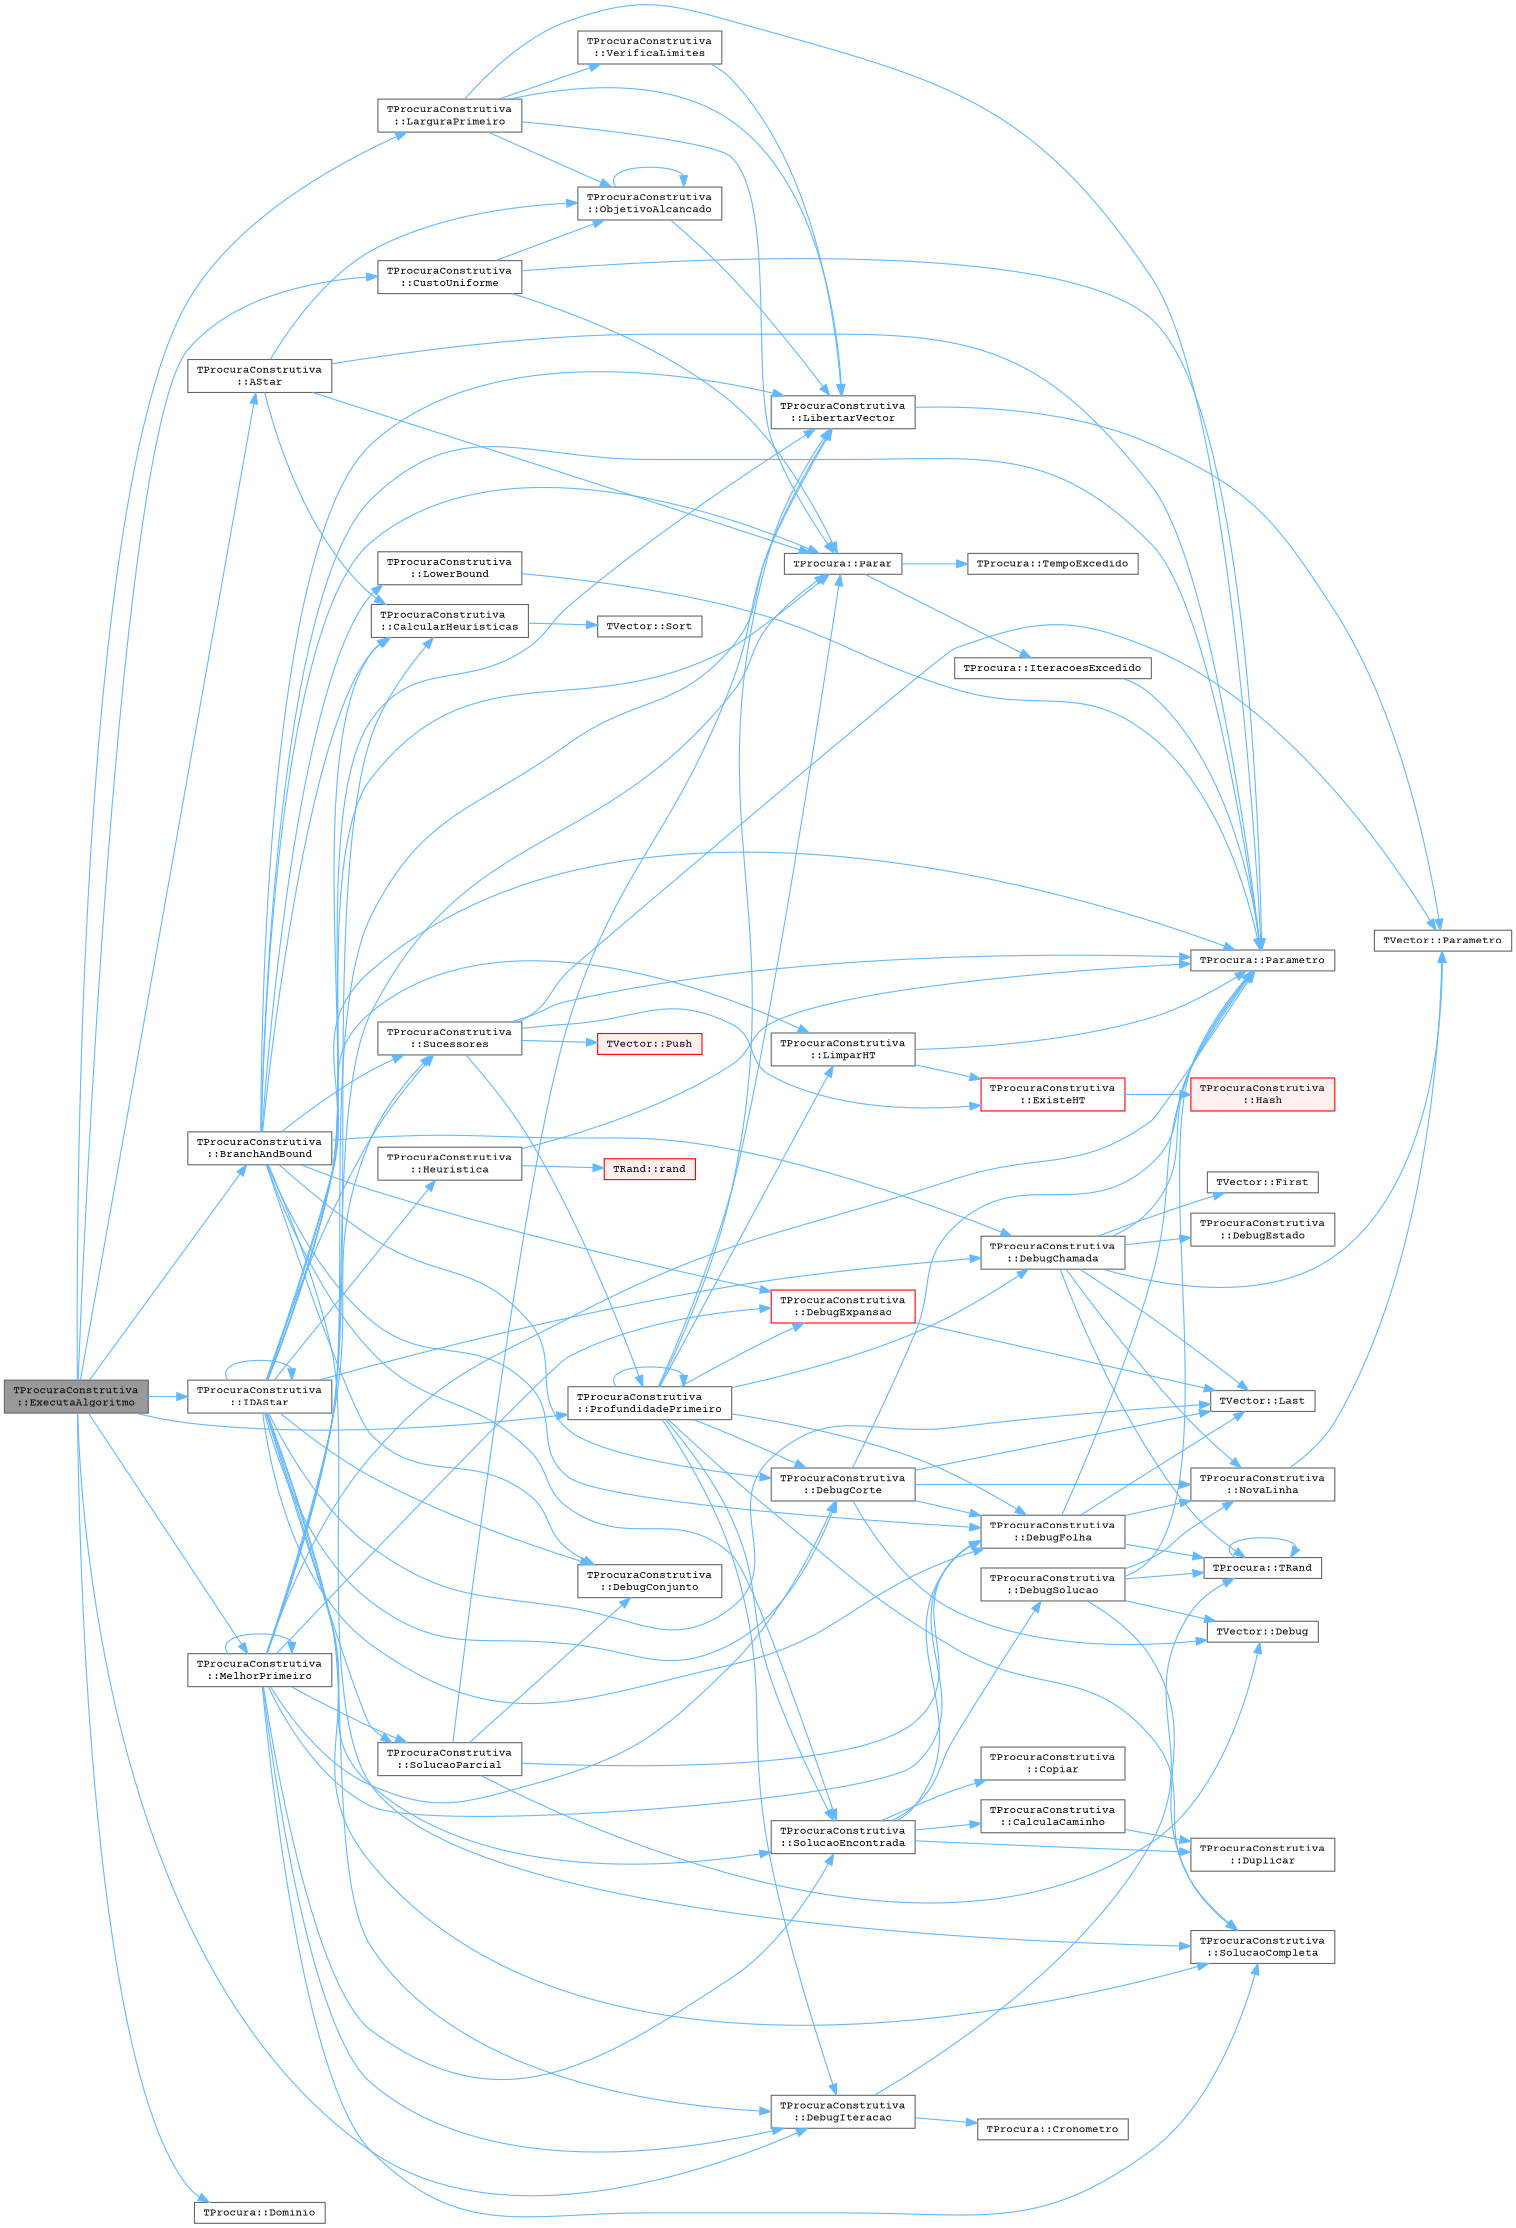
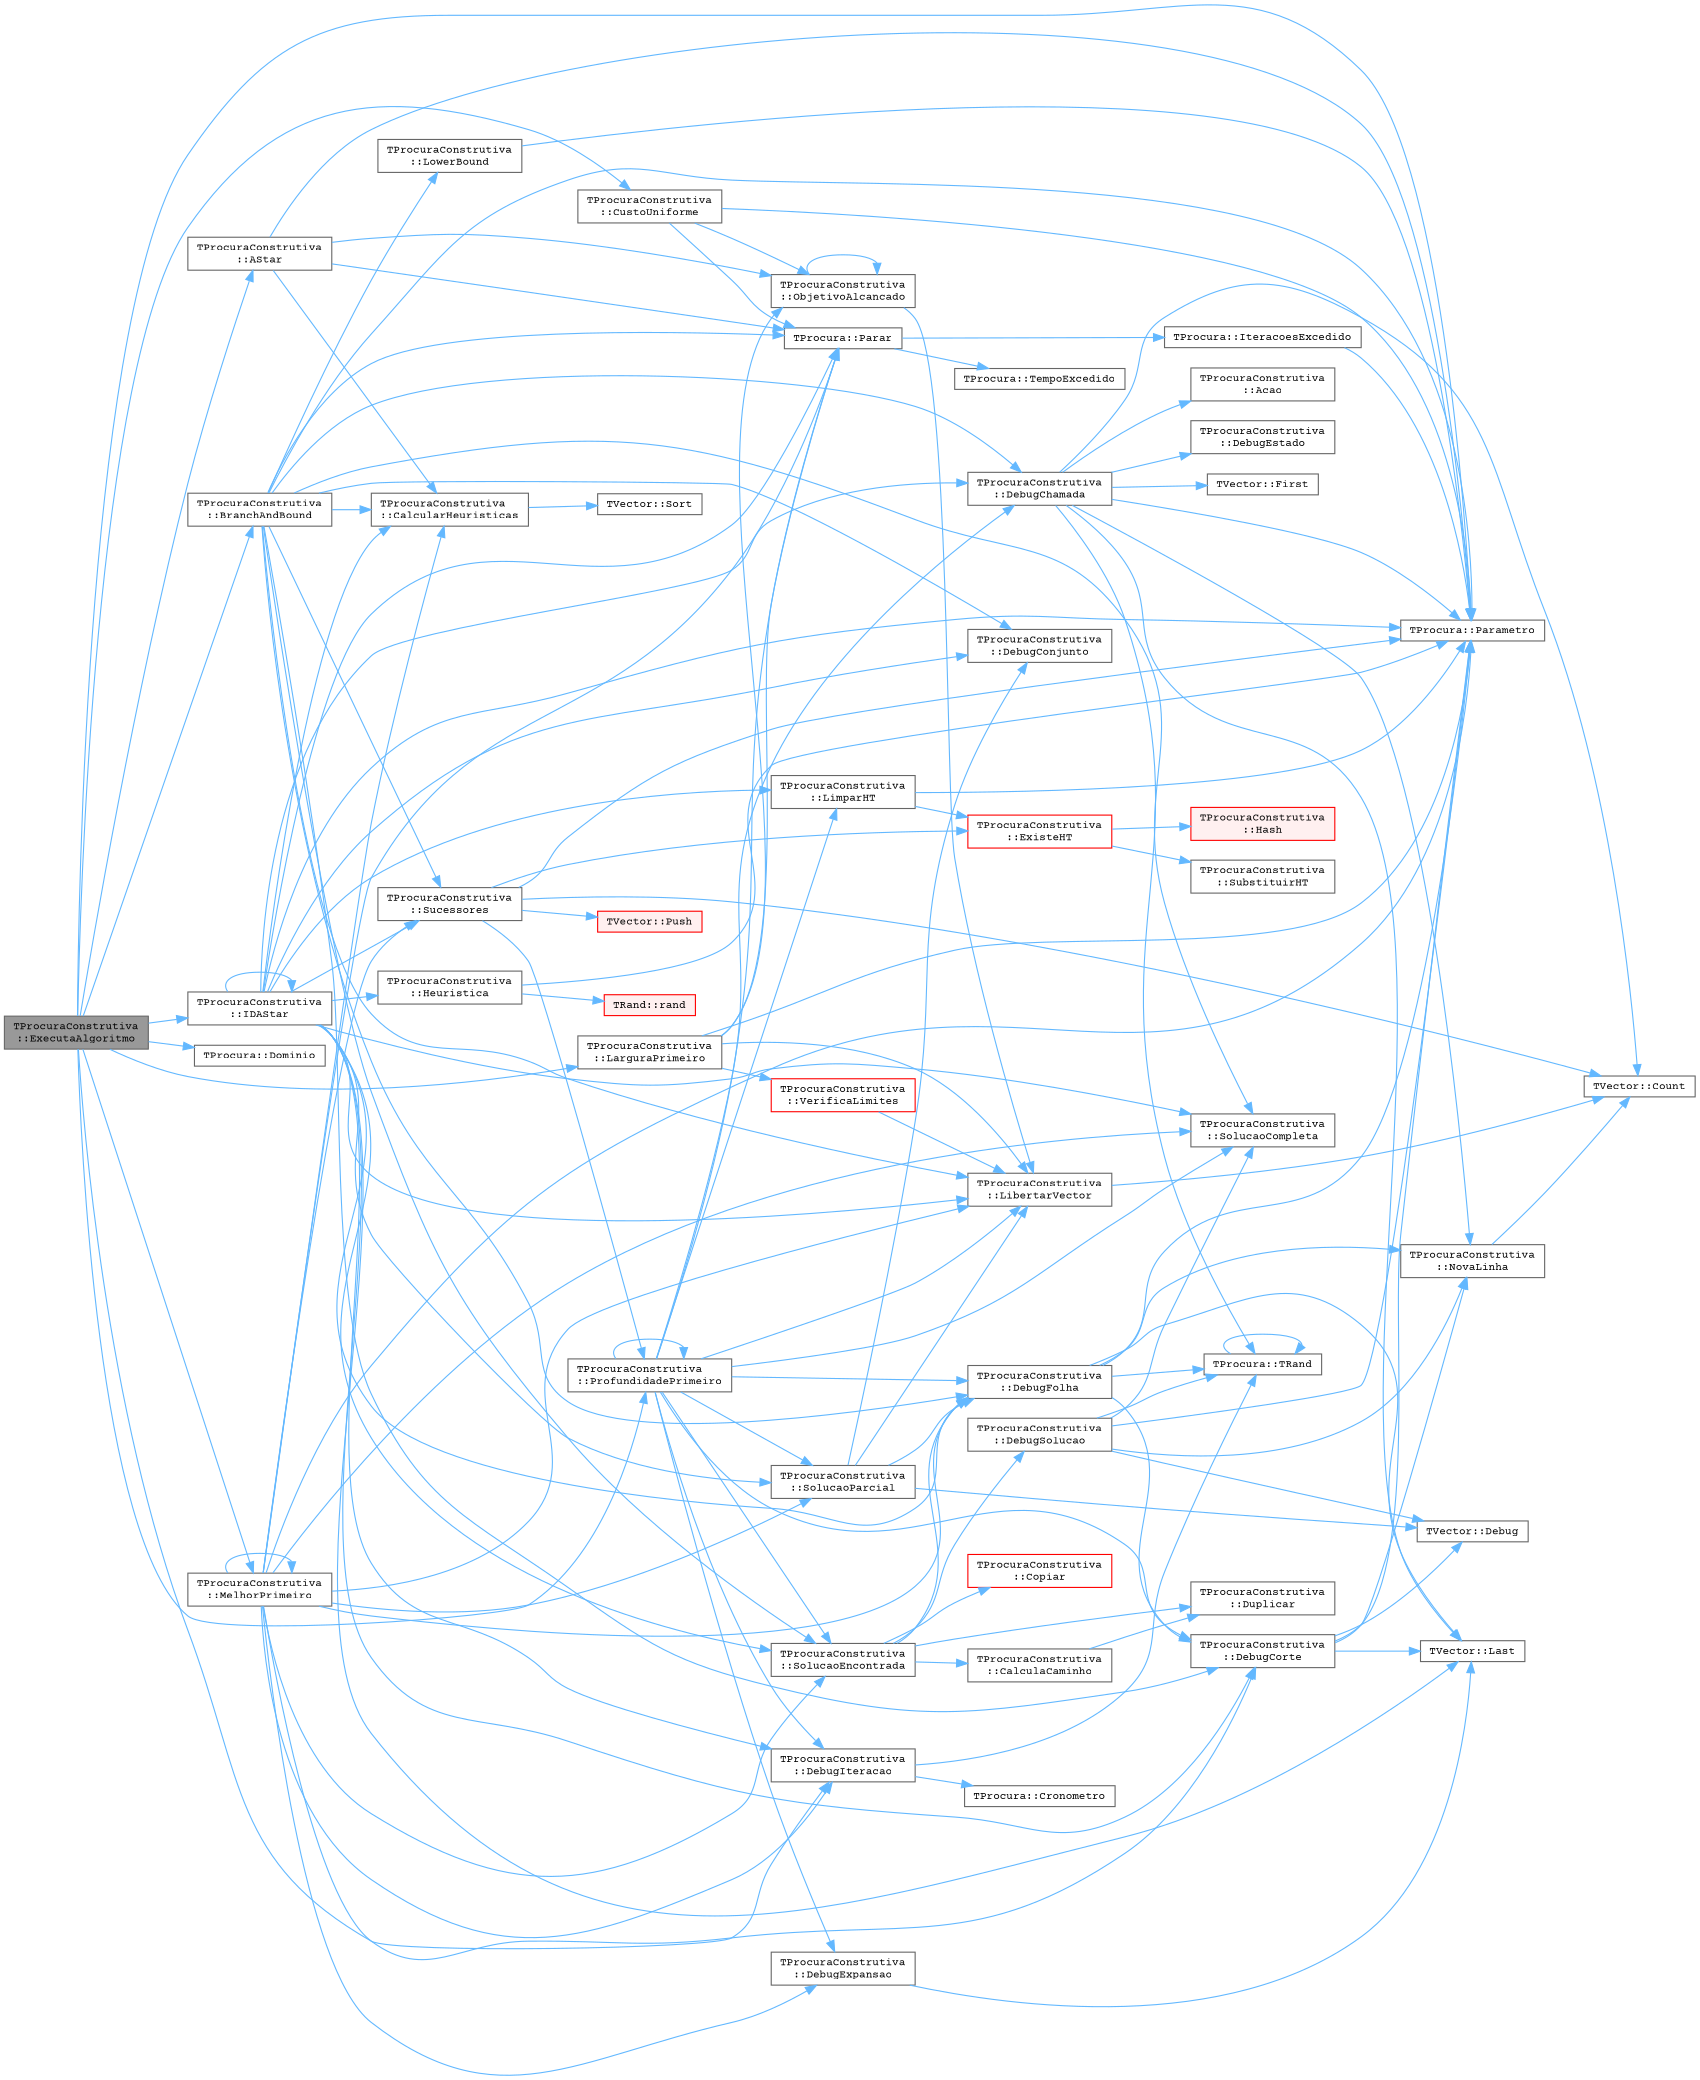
  digraph {
    fontname="Courier Prime"
    rankdir=LR
    node [color=grey40 fillcolor=white fontname="Courier Prime" fontsize=10 shape=box style=filled]
    edge [color=steelblue1 fontname="Courier Prime" fontsize=10 labelfontname=Helvetica labelfontsize=10 style=solid]
    n1 [color=gray40 fillcolor=grey60 fontcolor=black height=0.2 label="TProcuraConstrutiva\l::ExecutaAlgoritmo" width=0.4]
    n2 [height=0.2 label="TProcuraConstrutiva\l::AStar" width=0.4]
    n3 [height=0.2 label="TProcura::Parametro" width=0.4]
    n4 [height=0.2 label="TProcuraConstrutiva\l::BranchAndBound" width=0.4]
    n5 [height=0.2 label="TProcuraConstrutiva\l::CustoUniforme" width=0.4]
    n6 [height=0.2 label="TProcuraConstrutiva\l::DebugIteracao" width=0.4]
    n7 [height=0.2 label="TProcura::Dominio" width=0.4]
    n8 [height=0.2 label="TProcuraConstrutiva\l::IDAStar" width=0.4]
    n9 [height=0.2 label="TProcuraConstrutiva\l::LarguraPrimeiro" width=0.4]
    n10 [height=0.2 label="TProcuraConstrutiva\l::MelhorPrimeiro" width=0.4]
    n11 [height=0.2 label="TProcuraConstrutiva\l::ProfundidadePrimeiro" width=0.4]
    n12 [height=0.2 label="TProcuraConstrutiva\l::CalcularHeuristicas" width=0.4]
    n13 [height=0.2 label="TProcuraConstrutiva\l::ObjetivoAlcancado" width=0.4]
    n14 [height=0.2 label="TProcura::Parar" width=0.4]
    n15 [height=0.2 label="TProcuraConstrutiva\l::LibertarVector" width=0.4]
    n16 [height=0.2 label="TProcuraConstrutiva\l::DebugChamada" width=0.4]
    n17 [height=0.2 label="TProcuraConstrutiva\l::DebugConjunto" width=0.4]
    n18 [height=0.2 label="TProcuraConstrutiva\l::DebugCorte" width=0.4]
    n19 [height=0.2 label="TProcuraConstrutiva\l::DebugFolha" width=0.4]
-   n20 [color=red height=0.2 label="TProcuraConstrutiva\l::DebugExpansao" width=0.4]
+   n20 [height=0.2 label="TProcuraConstrutiva\l::DebugExpansao" width=0.4]
    n21 [height=0.2 label="TProcuraConstrutiva\l::LowerBound" width=0.4]
    n22 [height=0.2 label="TProcuraConstrutiva\l::SolucaoCompleta" width=0.4]
    n23 [height=0.2 label="TProcuraConstrutiva\l::SolucaoEncontrada" width=0.4]
    n24 [height=0.2 label="TProcuraConstrutiva\l::Sucessores" width=0.4]
    n25 [height=0.2 label="TProcura::TRand" width=0.4]
    n26 [height=0.2 label="TProcura::Cronometro" width=0.4]
    n27 [height=0.2 label="TVector::Last" width=0.4]
    n28 [height=0.2 label="TProcuraConstrutiva\l::Heuristica" width=0.4]
    n29 [height=0.2 label="TProcuraConstrutiva\l::LimparHT" width=0.4]
    n30 [height=0.2 label="TProcuraConstrutiva\l::SolucaoParcial" width=0.4]
-   n31 [height=0.2 label="TProcuraConstrutiva\l::VerificaLimites" width=0.4]
+   n31 [color=red height=0.2 label="TProcuraConstrutiva\l::VerificaLimites" width=0.4]
    n32 [height=0.2 label="TVector::Sort" width=0.4]
    n33 [height=0.2 label="TProcura::IteracoesExcedido" width=0.4]
    n34 [height=0.2 label="TProcura::TempoExcedido" width=0.4]
-   n35 [height=0.2 label="TVector::Parametro" width=0.4]
+   n35 [height=0.2 label="TVector::Count" width=0.4]
+   n36 [height=0.2 label="TProcuraConstrutiva\l::Acao" width=0.4]
    n37 [height=0.2 label="TProcuraConstrutiva\l::DebugEstado" width=0.4]
    n38 [height=0.2 label="TVector::First" width=0.4]
    n39 [height=0.2 label="TProcuraConstrutiva\l::NovaLinha" width=0.4]
    n40 [height=0.2 label="TVector::Debug" width=0.4]
    n41 [height=0.2 label="TProcuraConstrutiva\l::CalculaCaminho" width=0.4]
    n42 [height=0.2 label="TProcuraConstrutiva\l::Duplicar" width=0.4]
-   n43 [height=0.2 label="TProcuraConstrutiva\l::Copiar" width=0.4]
+   n43 [color=red height=0.2 label="TProcuraConstrutiva\l::Copiar" width=0.4]
    n44 [height=0.2 label="TProcuraConstrutiva\l::DebugSolucao" width=0.4]
    n45 [color=red height=0.2 label="TProcuraConstrutiva\l::ExisteHT" width=0.4]
    n46 [color=red fillcolor="#FFF0F0" height=0.2 label="TVector::Push" width=0.4]
    n47 [color=red fillcolor="#FFF0F0" height=0.2 label="TProcuraConstrutiva\l::Hash" width=0.4]
+   n48 [height=0.2 label="TProcuraConstrutiva\l::SubstituirHT" width=0.4]
    n49 [color=red fillcolor="#FFF0F0" height=0.2 label="TRand::rand" width=0.4]
    n1 -> n2
+   n1 -> n3
    n1 -> n4
    n1 -> n5
    n1 -> n6
    n1 -> n7
    n1 -> n8
    n1 -> n9
    n1 -> n10
    n1 -> n11
    n2 -> n3
    n2 -> n12
    n2 -> n13
    n2 -> n14
    n4 -> n3
    n4 -> n12
    n4 -> n14
    n4 -> n15
    n4 -> n16
    n4 -> n17
    n4 -> n18
    n4 -> n19
-   n4 -> n20
    n4 -> n21
    n4 -> n22
    n4 -> n23
    n4 -> n24
    n5 -> n3
    n5 -> n13
    n5 -> n14
    n6 -> n25
    n6 -> n26
    n8 -> n3
    n8 -> n6
    n8 -> n8
    n8 -> n12
    n8 -> n14
    n8 -> n15
    n8 -> n16
    n8 -> n17
    n8 -> n18
    n8 -> n19
    n8 -> n22
    n8 -> n23
    n8 -> n24
    n8 -> n27
    n8 -> n28
    n8 -> n29
    n8 -> n30
    n9 -> n3
    n9 -> n13
    n9 -> n14
    n9 -> n15
    n9 -> n31
    n10 -> n3
    n10 -> n6
    n10 -> n10
    n10 -> n12
    n10 -> n14
    n10 -> n15
    n10 -> n18
    n10 -> n19
    n10 -> n20
    n10 -> n22
    n10 -> n23
    n10 -> n24
    n10 -> n30
    n11 -> n6
    n11 -> n11
    n11 -> n14
    n11 -> n15
    n11 -> n16
    n11 -> n18
    n11 -> n19
    n11 -> n20
    n11 -> n22
    n11 -> n23
    n11 -> n29
+   n11 -> n30
    n12 -> n32
    n13 -> n13
    n13 -> n15
    n14 -> n33
    n14 -> n34
    n15 -> n35
    n16 -> n3
    n16 -> n25
    n16 -> n27
    n16 -> n35
+   n16 -> n36
    n16 -> n37
    n16 -> n38
    n16 -> n39
    n18 -> n3
-   n18 -> n19
+   n19 -> n18
    n18 -> n27
    n18 -> n39
    n18 -> n40
    n19 -> n3
    n19 -> n25
    n19 -> n27
    n19 -> n39
    n20 -> n27
    n21 -> n3
    n23 -> n19
    n23 -> n41
    n23 -> n42
    n23 -> n43
    n23 -> n44
    n24 -> n3
    n24 -> n11
    n24 -> n35
    n24 -> n45
    n24 -> n46
    n25 -> n25
    n28 -> n3
    n28 -> n49
    n29 -> n3
    n29 -> n45
    n30 -> n15
    n30 -> n17
    n30 -> n19
    n30 -> n40
    n31 -> n15
    n33 -> n3
    n39 -> n35
    n41 -> n42
    n44 -> n3
    n44 -> n22
    n44 -> n25
    n44 -> n39
    n44 -> n40
    n45 -> n47
+   n45 -> n48
  }
